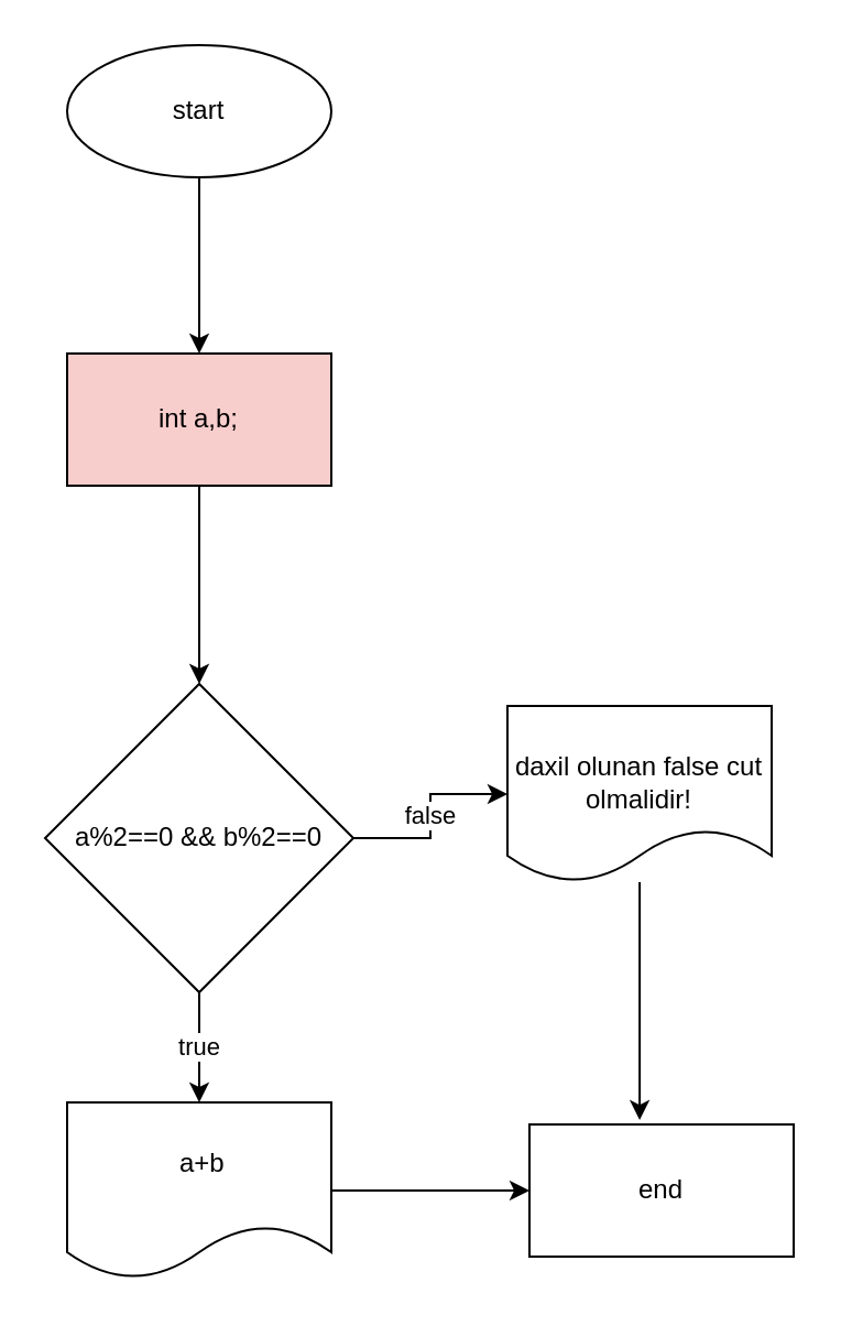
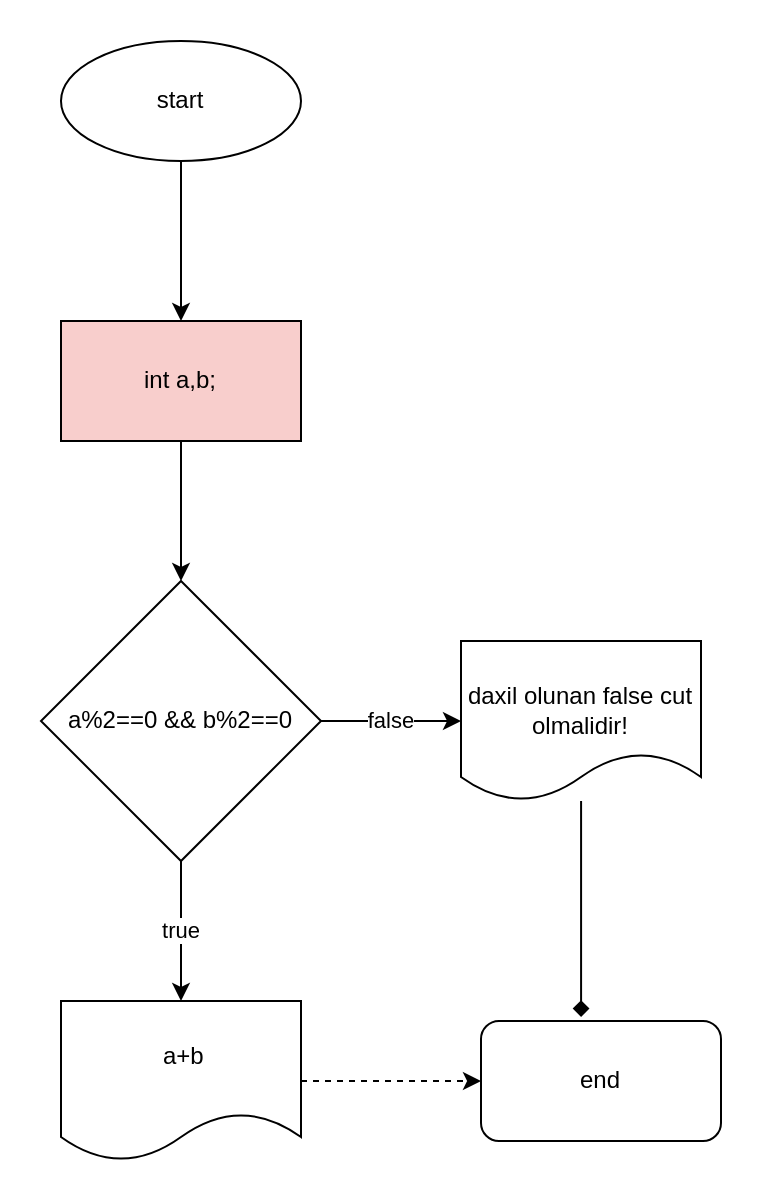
  <mxCell id="0" />
  <mxCell id="1" parent="0" />
  <mxCell id="2" value="" style="edgeStyle=orthogonalEdgeStyle;rounded=0;orthogonalLoop=1;jettySize=auto;html=1;" parent="1" source="3" edge="1"><mxGeometry relative="1" as="geometry"><mxPoint x="90" y="160" as="targetPoint" /></mxGeometry></mxCell>
  <mxCell id="3" value="start" style="ellipse;whiteSpace=wrap;html=1;" parent="1" vertex="1"><mxGeometry x="30" y="20" width="120" height="60" as="geometry" /></mxCell>
  <mxCell id="4" value="" style="edgeStyle=orthogonalEdgeStyle;rounded=0;orthogonalLoop=1;jettySize=auto;html=1;" parent="1" source="5" target="7" edge="1"><mxGeometry relative="1" as="geometry" /></mxCell>
  <mxCell id="5" value="int a,b;" style="rounded=0;whiteSpace=wrap;html=1;fillColor=#f8cecc;" parent="1" vertex="1"><mxGeometry x="30" y="160" width="120" height="60" as="geometry" /></mxCell>
  <mxCell id="6" value="false" style="edgeStyle=orthogonalEdgeStyle;rounded=0;orthogonalLoop=1;jettySize=auto;html=1;entryX=0;entryY=0.5;entryDx=0;entryDy=0;" parent="1" source="7" target="10" edge="1"><mxGeometry relative="1" as="geometry" /></mxCell>
- <mxCell id="7" value="a%2==0 &amp;amp;&amp;amp; b%2==0" style="rhombus;whiteSpace=wrap;html=1;rounded=0;" parent="1" vertex="1"><mxGeometry x="20" y="310" width="140" height="140" as="geometry" /></mxCell>
+ <mxCell id="7" value="a%2==0 &amp;amp;&amp;amp; b%2==0" style="rhombus;whiteSpace=wrap;html=1;rounded=0;" parent="1" vertex="1"><mxGeometry x="20" y="290" width="140" height="140" as="geometry" /></mxCell>
  <mxCell id="8" value="&amp;nbsp;a+b" style="shape=document;whiteSpace=wrap;html=1;boundedLbl=1;" parent="1" vertex="1"><mxGeometry x="30" y="500" width="120" height="80" as="geometry" /></mxCell>
  <mxCell id="9" value="true" style="edgeStyle=orthogonalEdgeStyle;rounded=0;orthogonalLoop=1;jettySize=auto;html=1;entryX=0.5;entryY=0;entryDx=0;entryDy=0;" parent="1" source="7" target="8" edge="1"><mxGeometry relative="1" as="geometry" /></mxCell>
  <mxCell id="10" value="&lt;br&gt;daxil olunan false cut olmalidir!" style="shape=document;whiteSpace=wrap;html=1;boundedLbl=1;" parent="1" vertex="1"><mxGeometry x="230" y="320" width="120" height="80" as="geometry" /></mxCell>
- <mxCell id="11" value="end" style="whiteSpace=wrap;html=1;rounded=0;" parent="1" vertex="1"><mxGeometry x="240" y="510" width="120" height="60" as="geometry" /></mxCell>
- <mxCell id="12" style="edgeStyle=orthogonalEdgeStyle;rounded=0;orthogonalLoop=1;jettySize=auto;html=1;entryX=0;entryY=0.5;entryDx=0;entryDy=0;" parent="1" source="8" target="11" edge="1"><mxGeometry relative="1" as="geometry"><mxPoint x="230" y="540" as="targetPoint" /></mxGeometry></mxCell>
- <mxCell id="13" style="edgeStyle=orthogonalEdgeStyle;rounded=0;orthogonalLoop=1;jettySize=auto;html=1;entryX=0.417;entryY=-0.033;entryDx=0;entryDy=0;entryPerimeter=0;" parent="1" source="10" target="11" edge="1"><mxGeometry relative="1" as="geometry" /></mxCell>
+ <mxCell id="11" value="end" style="rounded=1;whiteSpace=wrap;html=1;" parent="1" vertex="1"><mxGeometry x="240" y="510" width="120" height="60" as="geometry" /></mxCell>
+ <mxCell id="12" style="edgeStyle=orthogonalEdgeStyle;rounded=0;orthogonalLoop=1;jettySize=auto;html=1;entryX=0;entryY=0.5;entryDx=0;entryDy=0;dashed=1;" parent="1" source="8" target="11" edge="1"><mxGeometry relative="1" as="geometry"><mxPoint x="230" y="540" as="targetPoint" /></mxGeometry></mxCell>
+ <mxCell id="13" style="edgeStyle=orthogonalEdgeStyle;rounded=0;orthogonalLoop=1;jettySize=auto;html=1;entryX=0.417;entryY=-0.033;entryDx=0;entryDy=0;entryPerimeter=0;endArrow=diamond;" parent="1" source="10" target="11" edge="1"><mxGeometry relative="1" as="geometry" /></mxCell>
